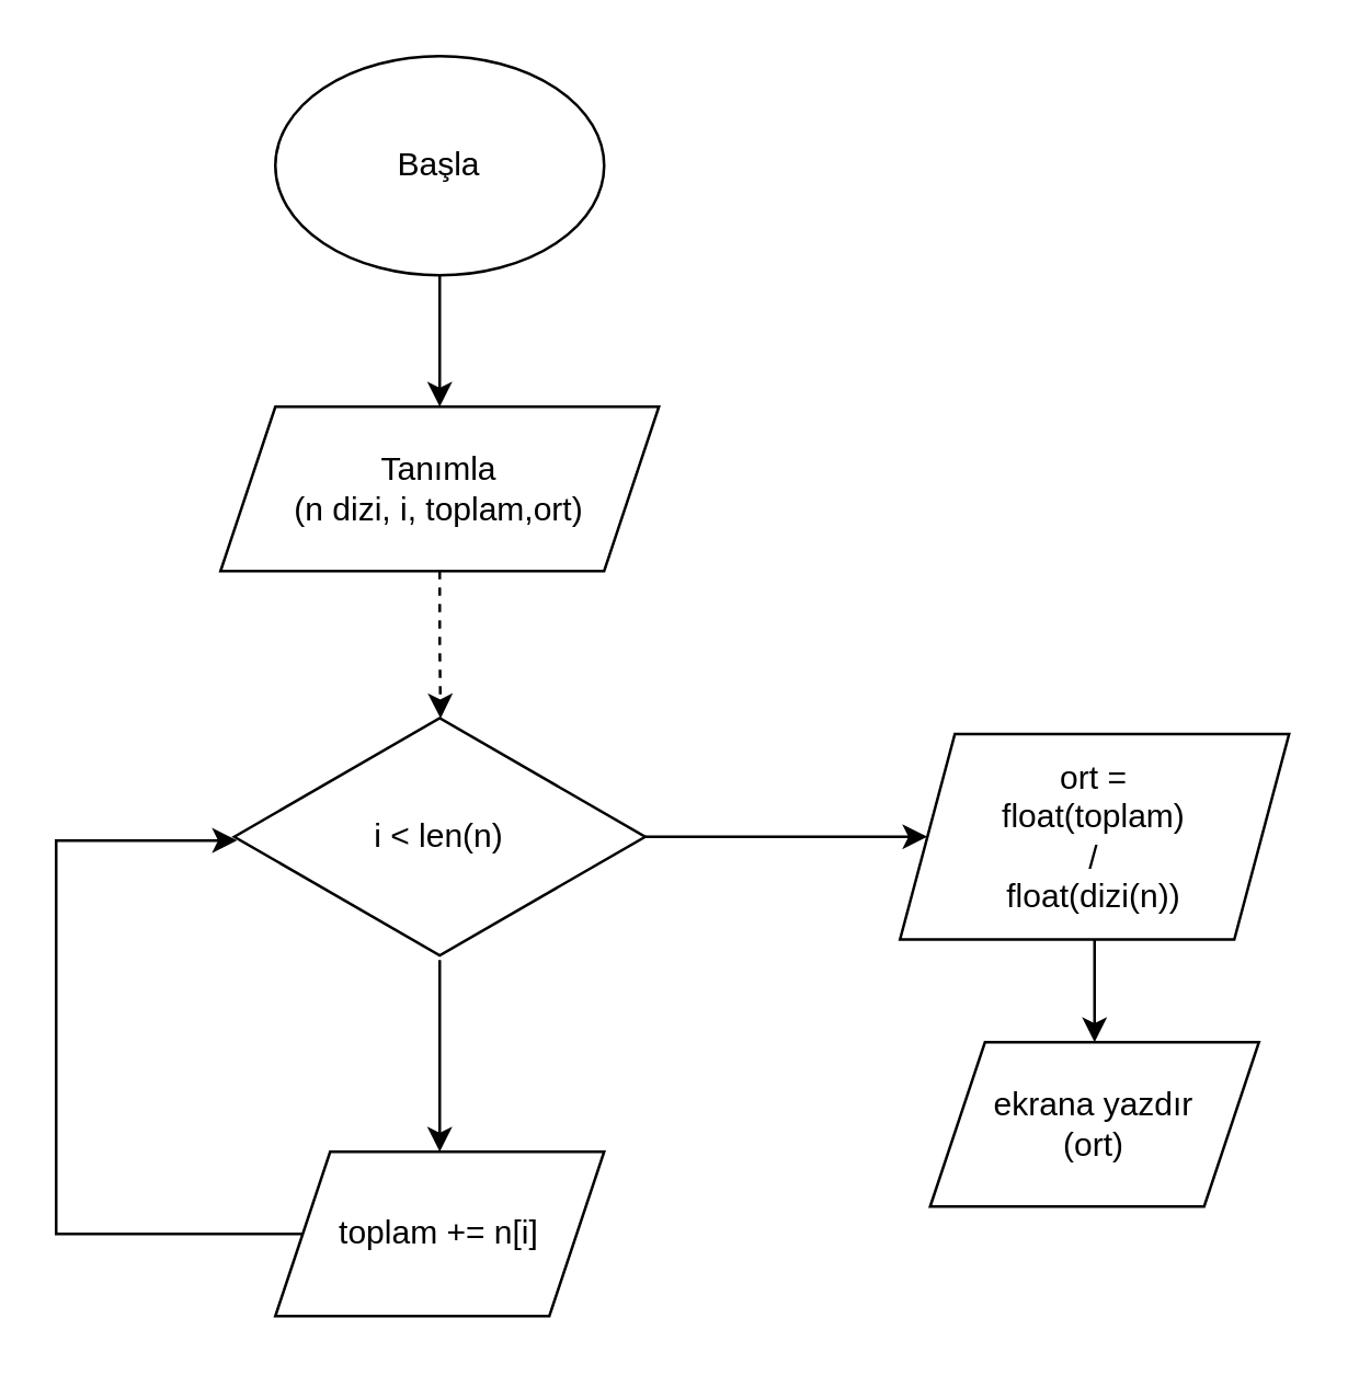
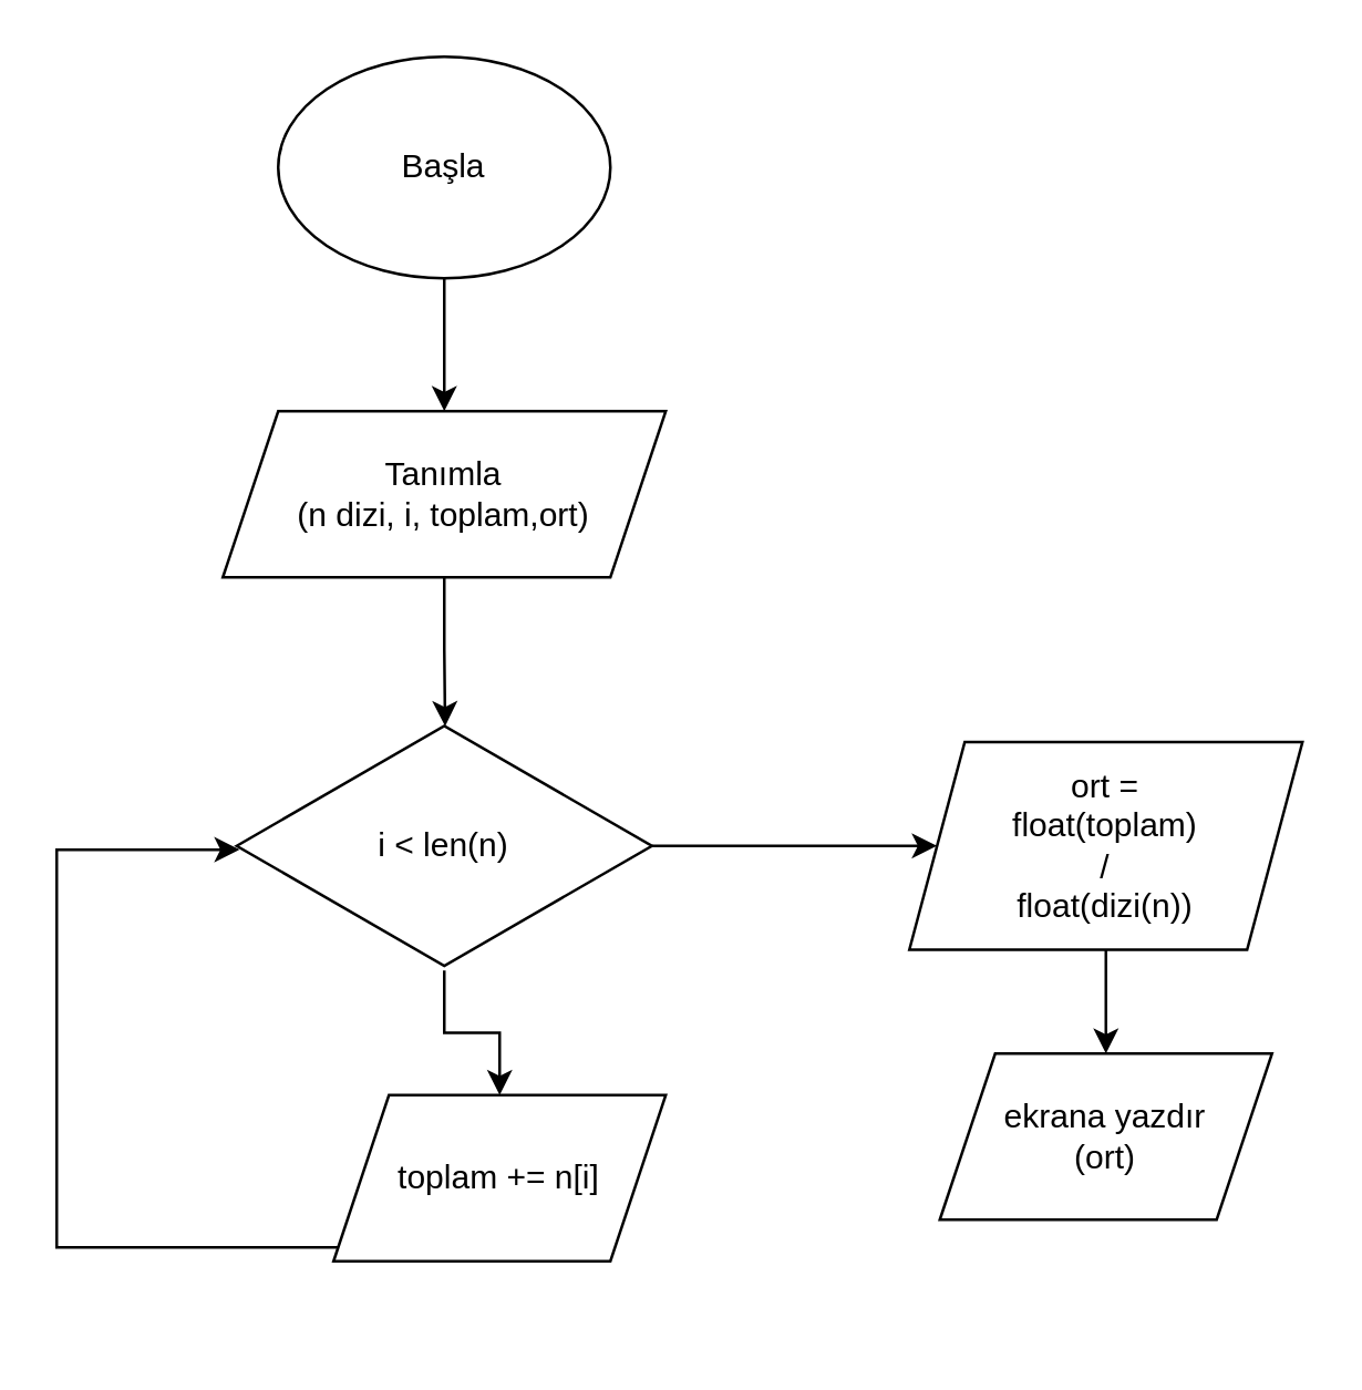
  <mxCell id="0" />
  <mxCell id="1" parent="0" />
  <mxCell id="2" style="edgeStyle=orthogonalEdgeStyle;rounded=0;orthogonalLoop=1;jettySize=auto;html=1;exitX=0.5;exitY=1;exitDx=0;exitDy=0;" edge="1" parent="1" source="3" target="5"><mxGeometry relative="1" as="geometry" /></mxCell>
  <mxCell id="3" value="Başla" style="ellipse;whiteSpace=wrap;html=1;" vertex="1" parent="1"><mxGeometry x="100" y="20" width="120" height="80" as="geometry" /></mxCell>
- <mxCell id="4" style="edgeStyle=orthogonalEdgeStyle;rounded=0;orthogonalLoop=1;jettySize=auto;html=1;entryX=0.502;entryY=0.02;entryDx=0;entryDy=0;entryPerimeter=0;dashed=1;" edge="1" parent="1" source="5" target="8"><mxGeometry relative="1" as="geometry" /></mxCell>
+ <mxCell id="4" style="edgeStyle=orthogonalEdgeStyle;rounded=0;orthogonalLoop=1;jettySize=auto;html=1;entryX=0.502;entryY=0.02;entryDx=0;entryDy=0;entryPerimeter=0;" edge="1" parent="1" source="5" target="8"><mxGeometry relative="1" as="geometry" /></mxCell>
  <mxCell id="5" value="&lt;div&gt;Tanımla&lt;/div&gt;&lt;div&gt;(n dizi, i, toplam,ort)&lt;br&gt;&lt;/div&gt;" style="shape=parallelogram;perimeter=parallelogramPerimeter;whiteSpace=wrap;html=1;fixedSize=1;" vertex="1" parent="1"><mxGeometry x="80" y="148" width="160" height="60" as="geometry" /></mxCell>
  <mxCell id="6" style="edgeStyle=orthogonalEdgeStyle;rounded=0;orthogonalLoop=1;jettySize=auto;html=1;" edge="1" parent="1" source="8" target="10"><mxGeometry relative="1" as="geometry"><mxPoint x="160" y="405.13" as="targetPoint" /></mxGeometry></mxCell>
  <mxCell id="7" style="edgeStyle=orthogonalEdgeStyle;rounded=0;orthogonalLoop=1;jettySize=auto;html=1;entryX=0;entryY=0.5;entryDx=0;entryDy=0;" edge="1" parent="1" source="8" target="12"><mxGeometry relative="1" as="geometry"><mxPoint x="370" y="305" as="targetPoint" /></mxGeometry></mxCell>
  <mxCell id="8" value="i &amp;lt; len(n)" style="html=1;whiteSpace=wrap;aspect=fixed;shape=isoRectangle;" vertex="1" parent="1"><mxGeometry x="85" y="260" width="150" height="90" as="geometry" /></mxCell>
  <mxCell id="9" style="edgeStyle=orthogonalEdgeStyle;rounded=0;orthogonalLoop=1;jettySize=auto;html=1;entryX=0.007;entryY=0.515;entryDx=0;entryDy=0;entryPerimeter=0;" edge="1" parent="1" source="10" target="8"><mxGeometry relative="1" as="geometry"><mxPoint x="-10" y="310" as="targetPoint" /><Array as="points"><mxPoint x="20" y="450" /><mxPoint x="20" y="306" /></Array></mxGeometry></mxCell>
- <mxCell id="10" value="toplam += n[i]" style="shape=parallelogram;perimeter=parallelogramPerimeter;whiteSpace=wrap;html=1;fixedSize=1;" vertex="1" parent="1"><mxGeometry x="100" y="420" width="120" height="60" as="geometry" /></mxCell>
+ <mxCell id="10" value="toplam += n[i]" style="shape=parallelogram;perimeter=parallelogramPerimeter;whiteSpace=wrap;html=1;fixedSize=1;" vertex="1" parent="1"><mxGeometry x="120" y="395" width="120" height="60" as="geometry" /></mxCell>
  <mxCell id="11" style="edgeStyle=orthogonalEdgeStyle;rounded=0;orthogonalLoop=1;jettySize=auto;html=1;" edge="1" parent="1" source="12" target="13"><mxGeometry relative="1" as="geometry"><mxPoint x="399" y="360" as="targetPoint" /></mxGeometry></mxCell>
  <mxCell id="12" value="&lt;div&gt;ort = &lt;br&gt;&lt;/div&gt;&lt;div&gt;float(toplam)&lt;/div&gt;&lt;div&gt;/&lt;/div&gt;&lt;div&gt;float(dizi(n))&lt;/div&gt;" style="shape=parallelogram;perimeter=parallelogramPerimeter;whiteSpace=wrap;html=1;fixedSize=1;" vertex="1" parent="1"><mxGeometry x="328" y="267.5" width="142" height="75" as="geometry" /></mxCell>
  <mxCell id="13" value="&lt;div&gt;ekrana yazdır&lt;/div&gt;&lt;div&gt;(ort)&lt;br&gt;&lt;/div&gt;" style="shape=parallelogram;perimeter=parallelogramPerimeter;whiteSpace=wrap;html=1;fixedSize=1;" vertex="1" parent="1"><mxGeometry x="339" y="380" width="120" height="60" as="geometry" /></mxCell>
